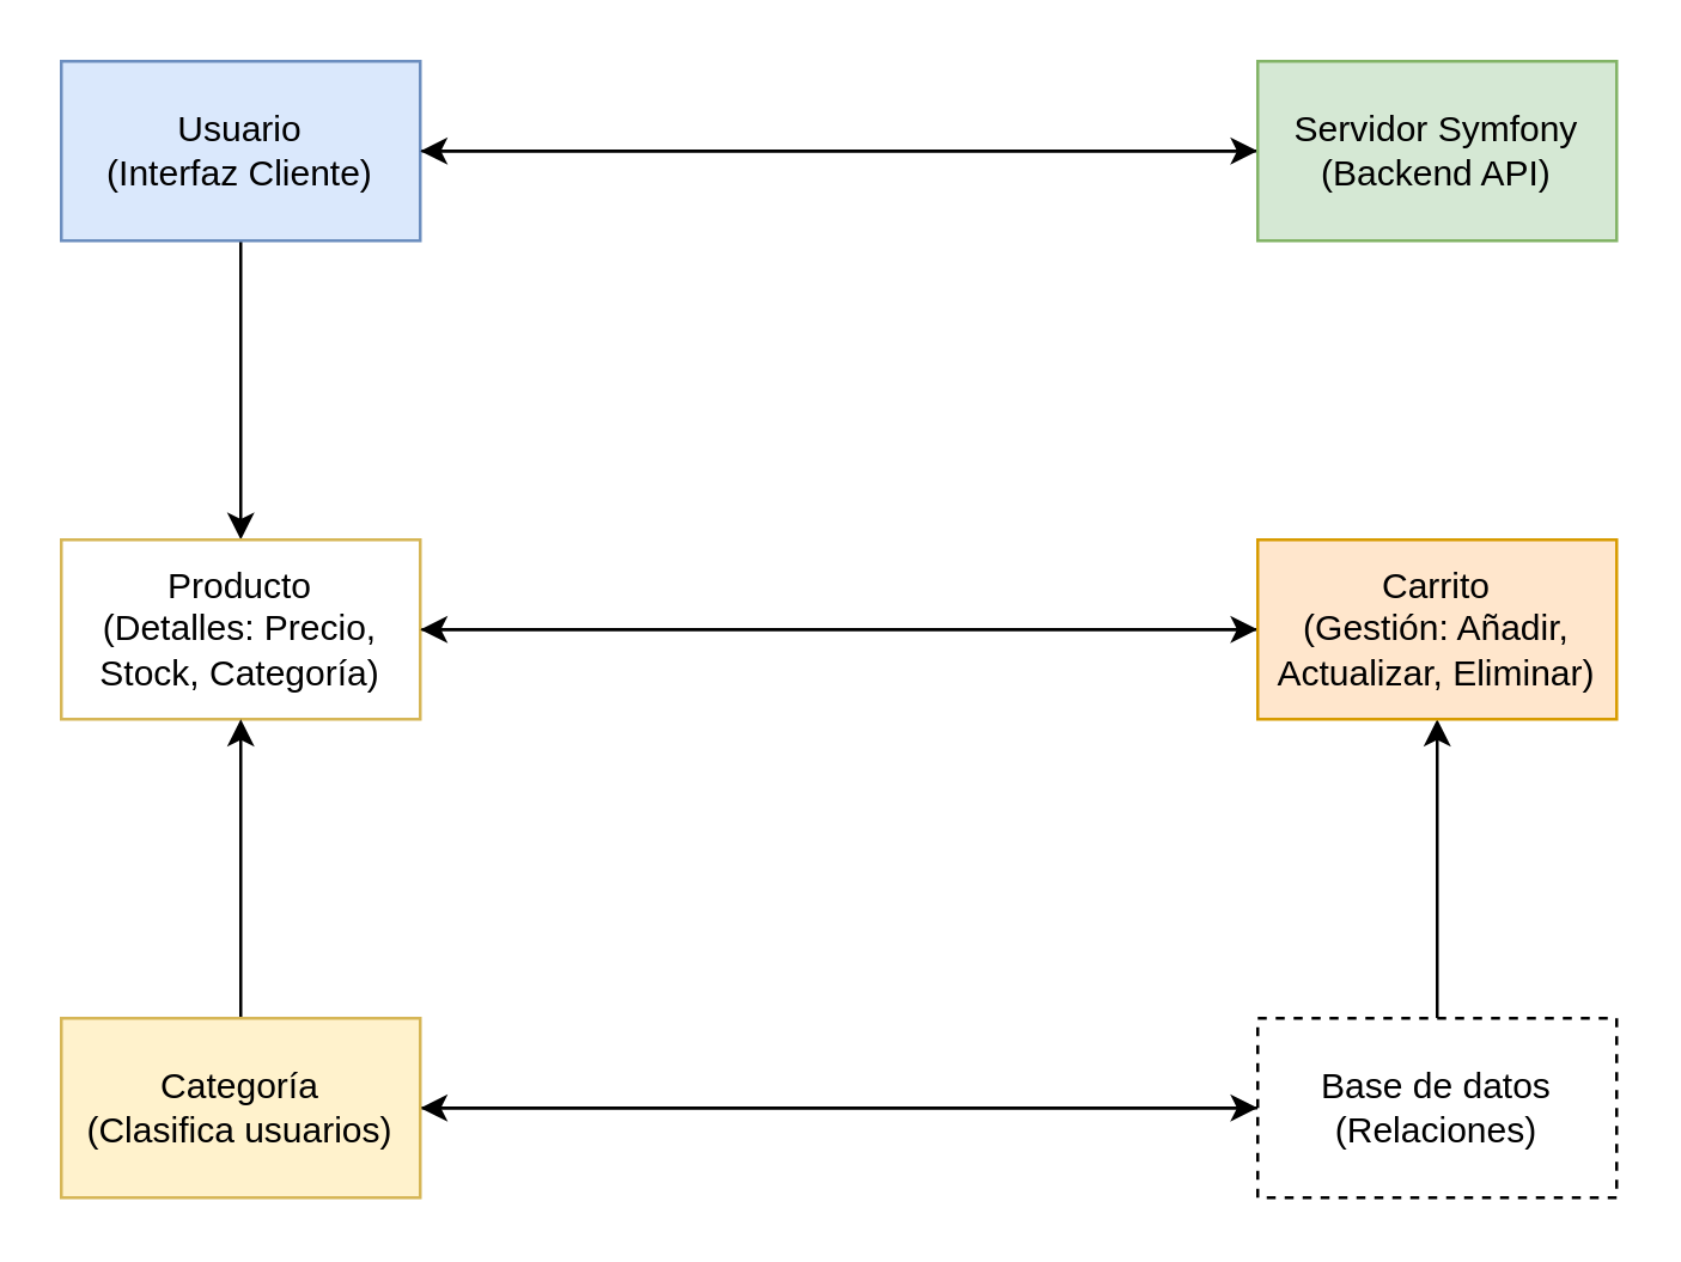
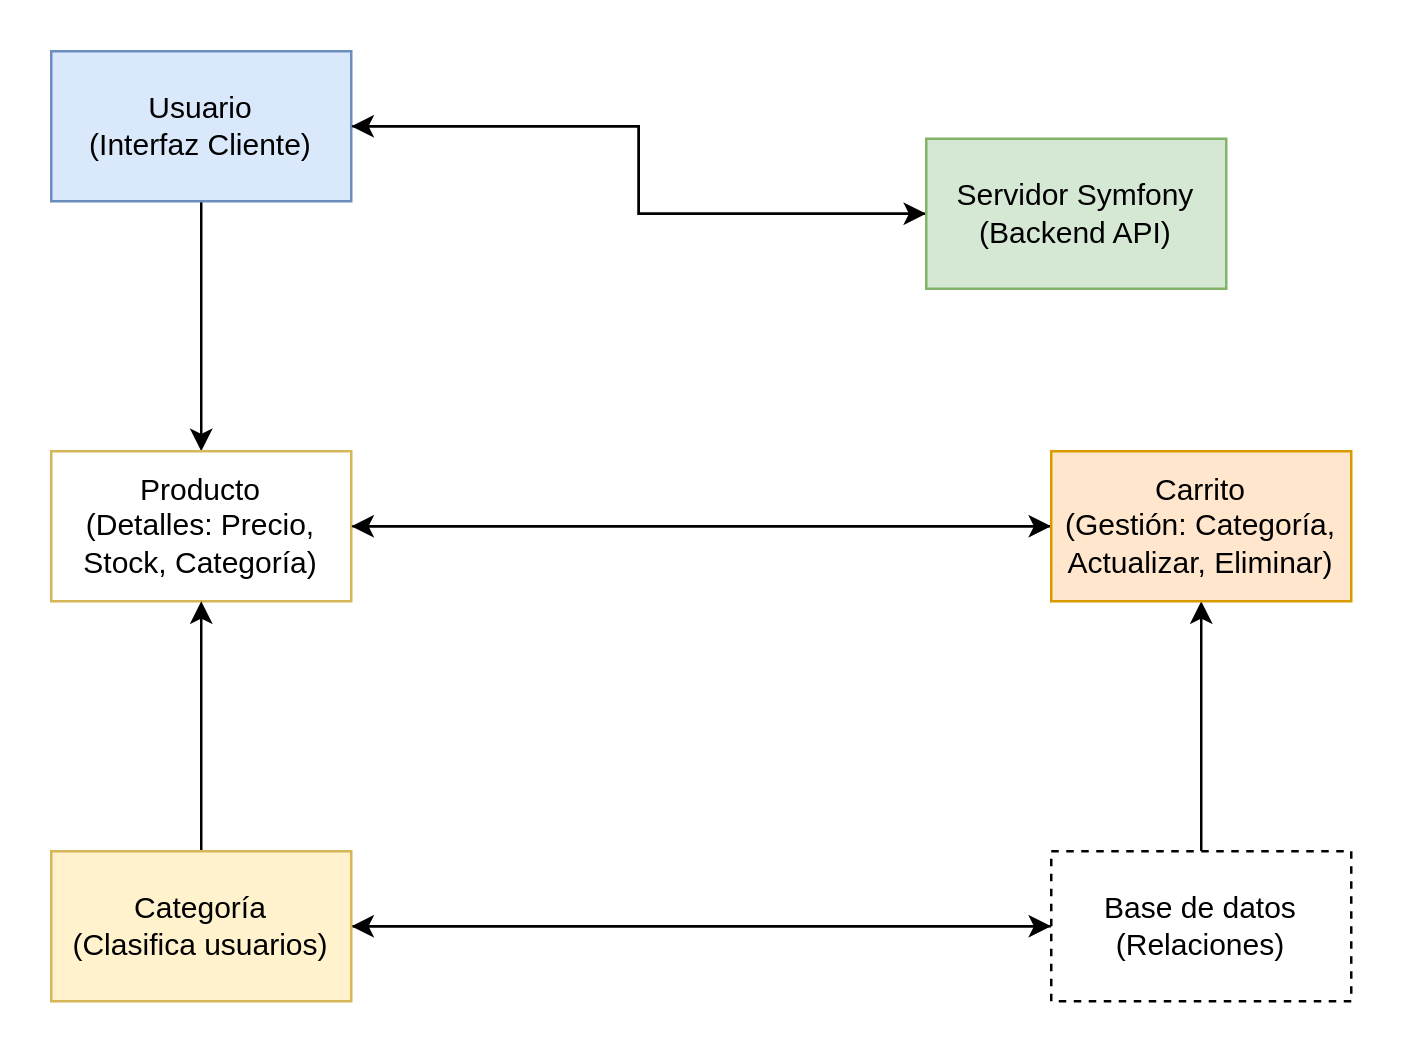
  <mxCell id="0" />
  <mxCell id="1" parent="0" />
  <mxCell id="2" style="edgeStyle=orthogonalEdgeStyle;rounded=0;orthogonalLoop=1;jettySize=auto;html=1;exitX=0.5;exitY=1;exitDx=0;exitDy=0;entryX=0.5;entryY=0;entryDx=0;entryDy=0;" edge="1" parent="1" source="4" target="8"><mxGeometry relative="1" as="geometry" /></mxCell>
  <mxCell id="3" style="edgeStyle=orthogonalEdgeStyle;rounded=0;orthogonalLoop=1;jettySize=auto;html=1;exitX=1;exitY=0.5;exitDx=0;exitDy=0;entryX=0;entryY=0.5;entryDx=0;entryDy=0;" edge="1" parent="1" source="4" target="6"><mxGeometry relative="1" as="geometry" /></mxCell>
  <mxCell id="4" value="Usuario&lt;br&gt;(Interfaz Cliente)" style="rounded=0;whiteSpace=wrap;html=1;fillColor=#dae8fc;strokeColor=#6c8ebf;" vertex="1" parent="1"><mxGeometry x="20" y="20" width="120" height="60" as="geometry" /></mxCell>
  <mxCell id="5" style="edgeStyle=orthogonalEdgeStyle;rounded=0;orthogonalLoop=1;jettySize=auto;html=1;exitX=0;exitY=0.5;exitDx=0;exitDy=0;entryX=1;entryY=0.5;entryDx=0;entryDy=0;" edge="1" parent="1" source="6" target="4"><mxGeometry relative="1" as="geometry" /></mxCell>
- <mxCell id="6" value="Servidor Symfony&lt;br&gt;(Backend API)" style="rounded=0;whiteSpace=wrap;html=1;fillColor=#d5e8d4;strokeColor=#82b366;" vertex="1" parent="1"><mxGeometry x="420" y="20" width="120" height="60" as="geometry" /></mxCell>
+ <mxCell id="6" value="Servidor Symfony&lt;br&gt;(Backend API)" style="rounded=0;whiteSpace=wrap;html=1;fillColor=#d5e8d4;strokeColor=#82b366;" vertex="1" parent="1"><mxGeometry x="370" y="55" width="120" height="60" as="geometry" /></mxCell>
  <mxCell id="7" style="edgeStyle=orthogonalEdgeStyle;rounded=0;orthogonalLoop=1;jettySize=auto;html=1;exitX=1;exitY=0.5;exitDx=0;exitDy=0;entryX=0;entryY=0.5;entryDx=0;entryDy=0;" edge="1" parent="1" source="8" target="16"><mxGeometry relative="1" as="geometry" /></mxCell>
  <mxCell id="8" value="Producto&lt;br&gt;(Detalles: Precio, Stock, Categoría)" style="rounded=0;whiteSpace=wrap;html=1;fillColor=#ffffff;strokeColor=#d6b656;" vertex="1" parent="1"><mxGeometry x="20" y="180" width="120" height="60" as="geometry" /></mxCell>
  <mxCell id="9" style="edgeStyle=orthogonalEdgeStyle;rounded=0;orthogonalLoop=1;jettySize=auto;html=1;exitX=0.5;exitY=0;exitDx=0;exitDy=0;entryX=0.5;entryY=1;entryDx=0;entryDy=0;" edge="1" parent="1" source="11" target="16"><mxGeometry relative="1" as="geometry" /></mxCell>
  <mxCell id="10" style="edgeStyle=orthogonalEdgeStyle;rounded=0;orthogonalLoop=1;jettySize=auto;html=1;entryX=1;entryY=0.5;entryDx=0;entryDy=0;exitX=0;exitY=0.5;exitDx=0;exitDy=0;" edge="1" parent="1" source="11" target="14"><mxGeometry relative="1" as="geometry"><mxPoint x="400" y="370" as="sourcePoint" /></mxGeometry></mxCell>
  <mxCell id="11" value="Base de datos&lt;br&gt;(Relaciones)" style="rounded=0;whiteSpace=wrap;html=1;dashed=1;" vertex="1" parent="1"><mxGeometry x="420" y="340" width="120" height="60" as="geometry" /></mxCell>
  <mxCell id="12" style="edgeStyle=orthogonalEdgeStyle;rounded=0;orthogonalLoop=1;jettySize=auto;html=1;exitX=1;exitY=0.5;exitDx=0;exitDy=0;entryX=0;entryY=0.5;entryDx=0;entryDy=0;" edge="1" parent="1" source="14" target="11"><mxGeometry relative="1" as="geometry" /></mxCell>
  <mxCell id="13" style="edgeStyle=orthogonalEdgeStyle;rounded=0;orthogonalLoop=1;jettySize=auto;html=1;exitX=0.5;exitY=0;exitDx=0;exitDy=0;entryX=0.5;entryY=1;entryDx=0;entryDy=0;" edge="1" parent="1" source="14" target="8"><mxGeometry relative="1" as="geometry" /></mxCell>
  <mxCell id="14" value="Categoría&lt;br&gt;(Clasifica usuarios)" style="rounded=0;whiteSpace=wrap;html=1;fillColor=#fff2cc;strokeColor=#d6b656;" vertex="1" parent="1"><mxGeometry x="20" y="340" width="120" height="60" as="geometry" /></mxCell>
  <mxCell id="15" style="edgeStyle=orthogonalEdgeStyle;rounded=0;orthogonalLoop=1;jettySize=auto;html=1;exitX=0;exitY=0.5;exitDx=0;exitDy=0;entryX=1;entryY=0.5;entryDx=0;entryDy=0;" edge="1" parent="1" source="16" target="8"><mxGeometry relative="1" as="geometry" /></mxCell>
- <mxCell id="16" value="Carrito&lt;br&gt;(Gestión: Añadir, Actualizar, Eliminar)" style="rounded=0;whiteSpace=wrap;html=1;fillColor=#ffe6cc;strokeColor=#d79b00;" vertex="1" parent="1"><mxGeometry x="420" y="180" width="120" height="60" as="geometry" /></mxCell>
+ <mxCell id="16" value="Carrito&lt;br&gt;(Gestión: Categoría, Actualizar, Eliminar)" style="rounded=0;whiteSpace=wrap;html=1;fillColor=#ffe6cc;strokeColor=#d79b00;" vertex="1" parent="1"><mxGeometry x="420" y="180" width="120" height="60" as="geometry" /></mxCell>
